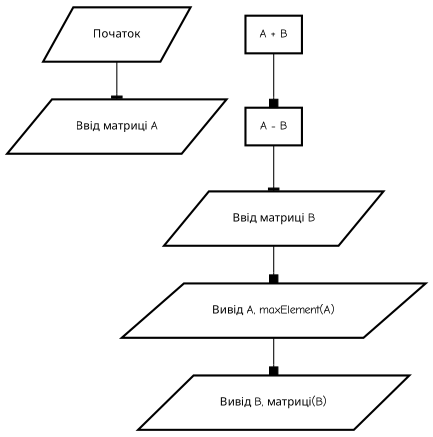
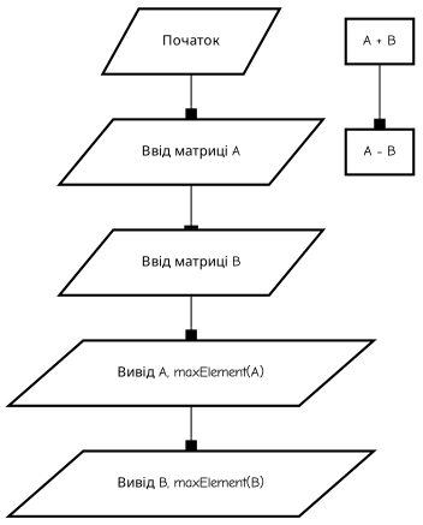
  digraph {
    fontname="Comic Neue"
    rankdir=TB
    node [fixedsize=false fontname="Comic Neue" fontsize=11 margin="0.15,0.1" shape=parallelogram style="solid,bold"]
    edge [arrowhead=box fontname="Comic Neue"]
    n1 [label="Початок"]
    n2 [label="Ввід матриці A"]
    n3 [label="Ввід матриці B"]
    n4 [label="Вивід A, maxElement(A)"]
-   n5 [label="Вивід B, матриці(B)"]
+   n5 [label="Вивід B, maxElement(B)"]
    n6 [label="A + B" shape=rectangle]
    n7 [label="A - B" shape=rectangle]
-   n1 -> n2 [arrowhead=tee]
-   n7 -> n3 [arrowhead=tee]
+   n1 -> n2
+   n2 -> n3 [arrowhead=tee]
    n3 -> n4
    n4 -> n5
    n6 -> n7
  }
